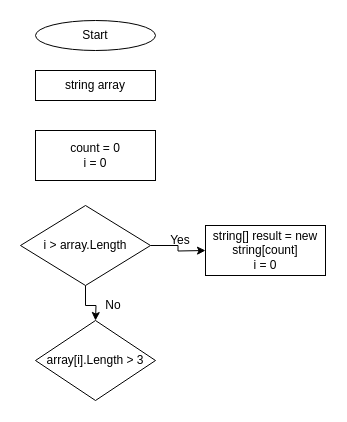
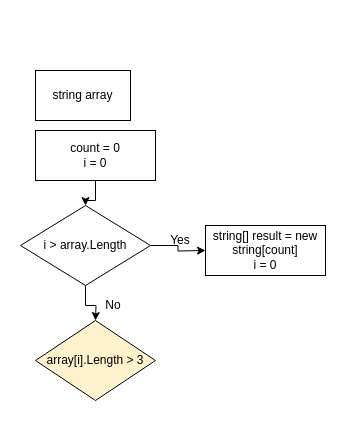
  <mxCell id="0" />
  <mxCell id="1" parent="0" />
- <mxCell id="2" value="Start" style="ellipse;whiteSpace=wrap;html=1;" parent="1" vertex="1"><mxGeometry x="35" y="20" width="120" height="30" as="geometry" /></mxCell>
- <mxCell id="3" value="string array" style="rounded=0;whiteSpace=wrap;html=1;" parent="1" vertex="1"><mxGeometry x="35" y="70" width="120" height="30" as="geometry" /></mxCell>
+ <mxCell id="3" value="string array" style="rounded=0;whiteSpace=wrap;html=1;" parent="1" vertex="1"><mxGeometry x="35" y="70" width="95" height="50" as="geometry" /></mxCell>
+ <mxCell id="4" value="" style="edgeStyle=orthogonalEdgeStyle;rounded=0;orthogonalLoop=1;jettySize=auto;html=1;" edge="1" parent="1" source="5" target="8"><mxGeometry relative="1" as="geometry" /></mxCell>
  <mxCell id="5" value="count = 0&lt;br&gt;i = 0" style="rounded=0;whiteSpace=wrap;html=1;" parent="1" vertex="1"><mxGeometry x="35" y="130" width="120" height="50" as="geometry" /></mxCell>
  <mxCell id="6" value="" style="edgeStyle=orthogonalEdgeStyle;rounded=0;orthogonalLoop=1;jettySize=auto;html=1;" edge="1" parent="1" source="8"><mxGeometry relative="1" as="geometry"><mxPoint x="95" y="320" as="targetPoint" /></mxGeometry></mxCell>
  <mxCell id="7" value="" style="edgeStyle=orthogonalEdgeStyle;rounded=0;orthogonalLoop=1;jettySize=auto;html=1;" edge="1" parent="1" source="8"><mxGeometry relative="1" as="geometry"><mxPoint x="205" y="250" as="targetPoint" /></mxGeometry></mxCell>
  <mxCell id="8" value="i &amp;gt; array.Length" style="rhombus;whiteSpace=wrap;html=1;" vertex="1" parent="1"><mxGeometry x="20" y="205" width="130" height="80" as="geometry" /></mxCell>
- <mxCell id="9" value="array[i].Length &amp;gt; 3" style="rhombus;whiteSpace=wrap;html=1;" vertex="1" parent="1"><mxGeometry x="35" y="320" width="120" height="80" as="geometry" /></mxCell>
+ <mxCell id="9" value="array[i].Length &amp;gt; 3" style="rhombus;whiteSpace=wrap;html=1;fillColor=#fff2cc;" vertex="1" parent="1"><mxGeometry x="35" y="320" width="120" height="80" as="geometry" /></mxCell>
  <mxCell id="10" value="No" style="text;html=1;strokeColor=none;fillColor=none;align=center;verticalAlign=middle;whiteSpace=wrap;rounded=0;" vertex="1" parent="1"><mxGeometry x="95" y="300" width="36" height="10" as="geometry" /></mxCell>
  <mxCell id="11" value="string[] result = new string[count]&lt;br&gt;i = 0" style="rounded=0;whiteSpace=wrap;html=1;" vertex="1" parent="1"><mxGeometry x="205" y="225" width="120" height="50" as="geometry" /></mxCell>
  <mxCell id="12" value="Yes" style="text;html=1;strokeColor=none;fillColor=none;align=center;verticalAlign=middle;whiteSpace=wrap;rounded=0;" vertex="1" parent="1"><mxGeometry x="160" y="230" width="40" height="20" as="geometry" /></mxCell>
